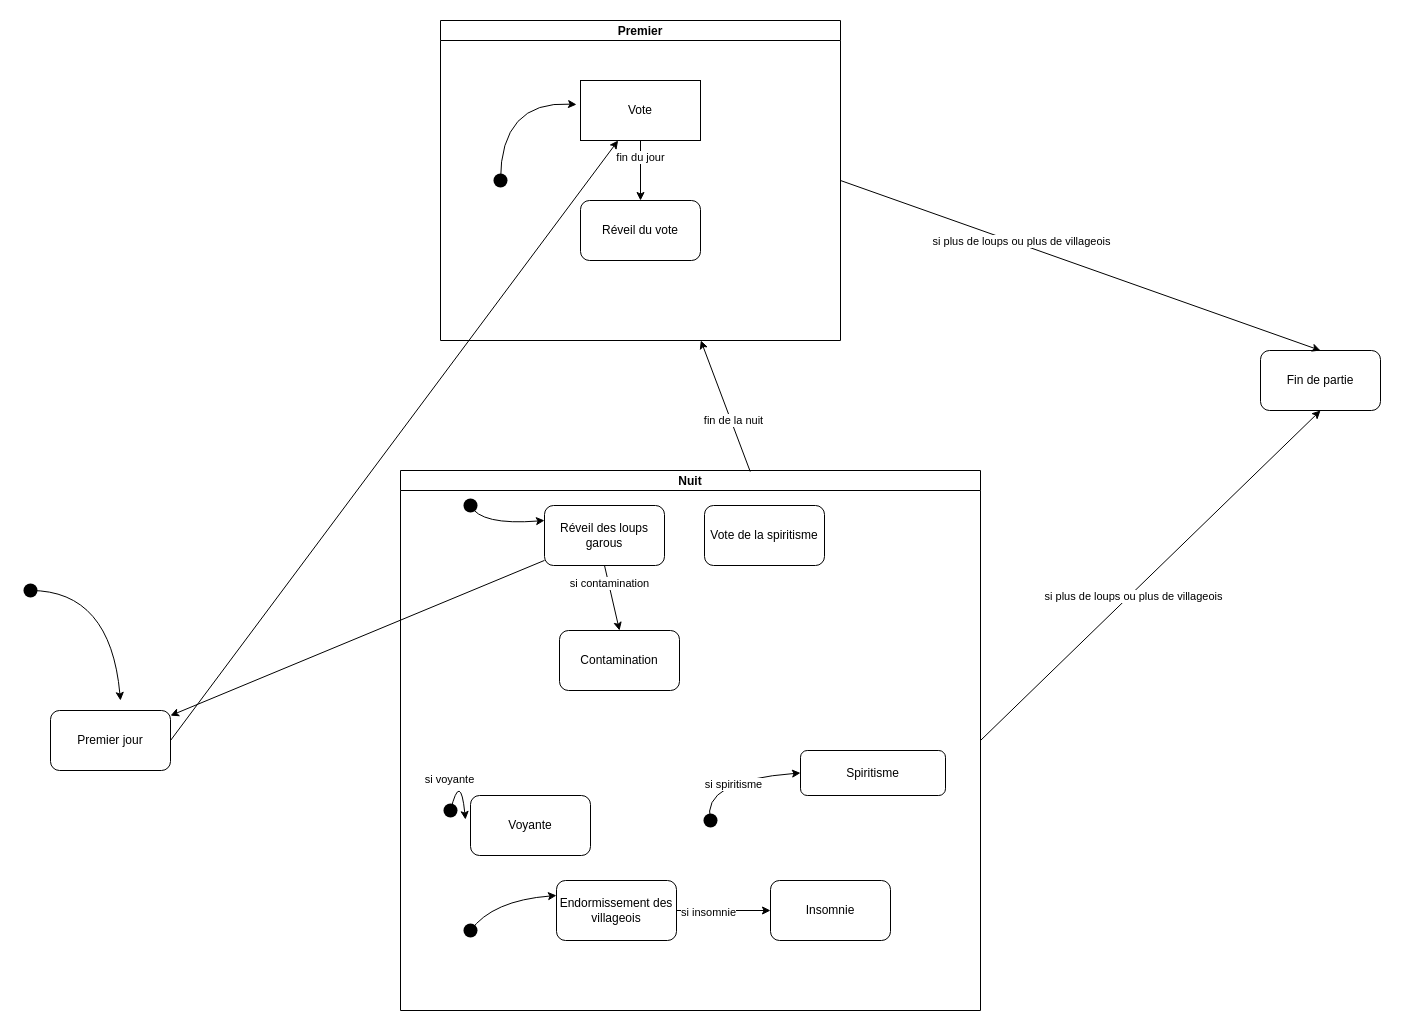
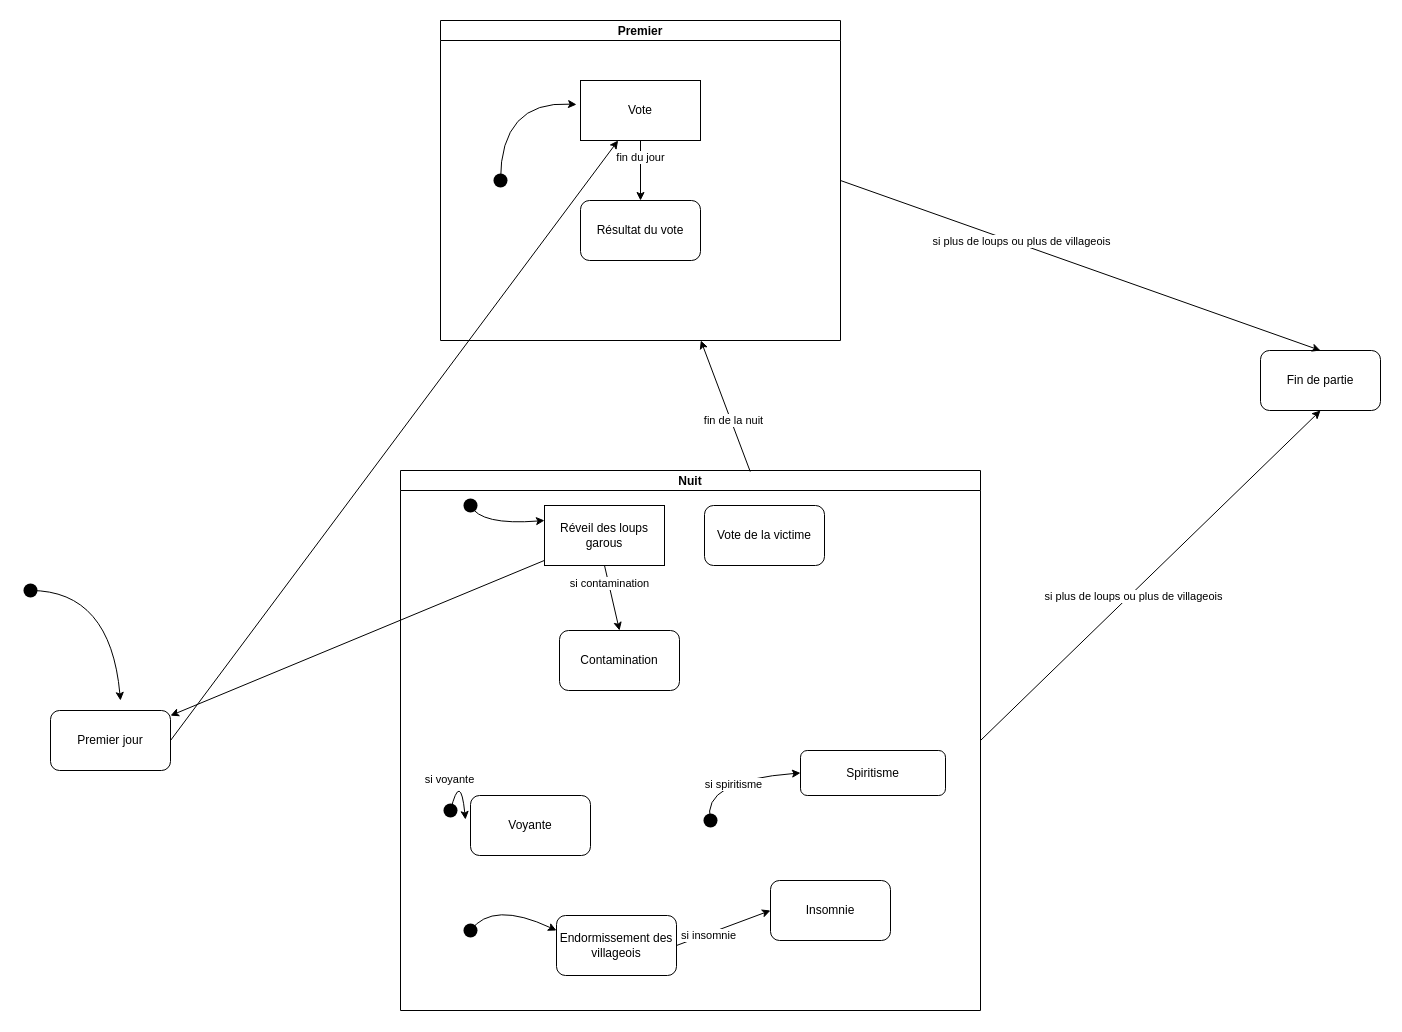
  <mxCell id="0" />
  <mxCell id="1" parent="0" />
  <mxCell id="2" value="" style="shape=waypoint;sketch=0;fillStyle=solid;size=6;pointerEvents=1;points=[];fillColor=none;resizable=0;rotatable=0;perimeter=centerPerimeter;snapToPoint=1;spacing=3;strokeWidth=5;" parent="1" vertex="1"><mxGeometry x="20" y="580" width="20" height="20" as="geometry" /></mxCell>
  <mxCell id="3" value="Premier" style="swimlane;startSize=20;horizontal=1;containerType=tree;" parent="1" vertex="1"><mxGeometry x="440" y="20" width="400" height="320" as="geometry"><mxRectangle x="210" y="240" width="120" height="30" as="alternateBounds" /></mxGeometry></mxCell>
  <mxCell id="4" value="Vote" style="whiteSpace=wrap;html=1;strokeWidth=1;rounded=0;" parent="3" vertex="1"><mxGeometry x="140" y="60" width="120" height="60" as="geometry" /></mxCell>
  <mxCell id="5" value="" style="curved=1;endArrow=classic;html=1;exitX=0.7;exitY=-0.05;exitDx=0;exitDy=0;exitPerimeter=0;entryX=-0.033;entryY=0.4;entryDx=0;entryDy=0;entryPerimeter=0;" parent="3" source="6" target="4" edge="1"><mxGeometry width="50" height="50" relative="1" as="geometry"><mxPoint x="30" y="130" as="sourcePoint" /><mxPoint x="100" y="70" as="targetPoint" /><Array as="points"><mxPoint x="60" y="80" /></Array></mxGeometry></mxCell>
  <mxCell id="6" value="" style="shape=waypoint;sketch=0;fillStyle=solid;size=6;pointerEvents=1;points=[];fillColor=none;resizable=0;rotatable=0;perimeter=centerPerimeter;snapToPoint=1;spacing=3;strokeWidth=5;" parent="3" vertex="1"><mxGeometry x="50" y="150" width="20" height="20" as="geometry" /></mxCell>
  <mxCell id="7" value="" style="edgeStyle=none;html=1;" parent="3" source="4" target="9" edge="1"><mxGeometry relative="1" as="geometry" /></mxCell>
  <mxCell id="8" value="fin du jour" style="edgeLabel;html=1;align=center;verticalAlign=middle;resizable=0;points=[];" parent="7" vertex="1" connectable="0"><mxGeometry x="-0.467" y="-1" relative="1" as="geometry"><mxPoint as="offset" /></mxGeometry></mxCell>
- <mxCell id="9" value="Réveil du vote" style="rounded=1;whiteSpace=wrap;html=1;strokeWidth=1;" parent="3" vertex="1"><mxGeometry x="140" y="180" width="120" height="60" as="geometry" /></mxCell>
+ <mxCell id="9" value="Résultat du vote" style="rounded=1;whiteSpace=wrap;html=1;strokeWidth=1;" parent="3" vertex="1"><mxGeometry x="140" y="180" width="120" height="60" as="geometry" /></mxCell>
  <mxCell id="10" value="" style="curved=1;endArrow=classic;html=1;exitX=1.1;exitY=0.8;exitDx=0;exitDy=0;exitPerimeter=0;" parent="1" source="2" edge="1"><mxGeometry width="50" height="50" relative="1" as="geometry"><mxPoint x="320" y="10" as="sourcePoint" /><mxPoint x="120" y="700" as="targetPoint" /><Array as="points"><mxPoint x="110" y="590" /></Array></mxGeometry></mxCell>
  <mxCell id="11" value="Nuit" style="swimlane;startSize=20;horizontal=1;containerType=tree;" parent="1" vertex="1"><mxGeometry x="400" y="470" width="580" height="540" as="geometry"><mxRectangle x="124" y="580" width="120" height="30" as="alternateBounds" /></mxGeometry></mxCell>
- <mxCell id="12" value="Réveil des loups garous" style="rounded=1;whiteSpace=wrap;html=1;strokeWidth=1;" parent="11" vertex="1"><mxGeometry x="144" y="35" width="120" height="60" as="geometry" /></mxCell>
+ <mxCell id="12" value="Réveil des loups garous" style="whiteSpace=wrap;html=1;strokeWidth=1;rounded=0;" parent="11" vertex="1"><mxGeometry x="144" y="35" width="120" height="60" as="geometry" /></mxCell>
  <mxCell id="13" value="" style="curved=1;endArrow=classic;html=1;entryX=0;entryY=0.25;entryDx=0;entryDy=0;exitX=0.7;exitY=-0.1;exitDx=0;exitDy=0;exitPerimeter=0;" parent="11" source="14" target="12" edge="1"><mxGeometry width="50" height="50" relative="1" as="geometry"><mxPoint x="146" y="135" as="sourcePoint" /><mxPoint x="130" y="55" as="targetPoint" /><Array as="points"><mxPoint x="80" y="55" /></Array></mxGeometry></mxCell>
  <mxCell id="14" value="" style="shape=waypoint;sketch=0;fillStyle=solid;size=6;pointerEvents=1;points=[];fillColor=none;resizable=0;rotatable=0;perimeter=centerPerimeter;snapToPoint=1;spacing=3;strokeWidth=5;" parent="11" vertex="1"><mxGeometry x="60" y="25" width="20" height="20" as="geometry" /></mxCell>
  <mxCell id="15" value="" style="edgeStyle=none;html=1;" parent="11" source="12" target="36" edge="1"><mxGeometry relative="1" as="geometry" /></mxCell>
- <mxCell id="16" value="Vote de la spiritisme" style="rounded=1;whiteSpace=wrap;html=1;strokeWidth=1;" parent="11" vertex="1"><mxGeometry x="304" y="35" width="120" height="60" as="geometry" /></mxCell>
+ <mxCell id="16" value="Vote de la victime" style="rounded=1;whiteSpace=wrap;html=1;strokeWidth=1;" parent="11" vertex="1"><mxGeometry x="304" y="35" width="120" height="60" as="geometry" /></mxCell>
  <mxCell id="17" value="Voyante" style="rounded=1;whiteSpace=wrap;html=1;" vertex="1" parent="11"><mxGeometry x="70" y="325" width="120" height="60" as="geometry" /></mxCell>
  <mxCell id="18" value="Contamination" style="rounded=1;whiteSpace=wrap;html=1;" vertex="1" parent="11"><mxGeometry x="159" y="160" width="120" height="60" as="geometry" /></mxCell>
  <mxCell id="19" value="Spiritisme" style="rounded=1;whiteSpace=wrap;html=1;" vertex="1" parent="11"><mxGeometry x="400" y="280" width="145" height="45" as="geometry" /></mxCell>
- <mxCell id="20" value="Endormissement des villageois" style="rounded=1;whiteSpace=wrap;html=1;strokeWidth=1;" vertex="1" parent="11"><mxGeometry x="156" y="410" width="120" height="60" as="geometry" /></mxCell>
+ <mxCell id="20" value="Endormissement des villageois" style="rounded=1;whiteSpace=wrap;html=1;strokeWidth=1;" vertex="1" parent="11"><mxGeometry x="156" y="445" width="120" height="60" as="geometry" /></mxCell>
  <mxCell id="21" value="" style="curved=1;endArrow=classic;html=1;entryX=0;entryY=0.25;entryDx=0;entryDy=0;exitX=0.7;exitY=-0.1;exitDx=0;exitDy=0;exitPerimeter=0;" edge="1" parent="11" source="22" target="20"><mxGeometry width="50" height="50" relative="1" as="geometry"><mxPoint x="8" y="-50" as="sourcePoint" /><mxPoint x="-8" y="-130" as="targetPoint" /><Array as="points"><mxPoint x="92" y="430" /></Array></mxGeometry></mxCell>
  <mxCell id="22" value="" style="shape=waypoint;sketch=0;fillStyle=solid;size=6;pointerEvents=1;points=[];fillColor=none;resizable=0;rotatable=0;perimeter=centerPerimeter;snapToPoint=1;spacing=3;strokeWidth=5;" vertex="1" parent="11"><mxGeometry x="60" y="450" width="20" height="20" as="geometry" /></mxCell>
  <mxCell id="23" value="Insomnie" style="rounded=1;whiteSpace=wrap;html=1;" vertex="1" parent="11"><mxGeometry x="370" y="410" width="120" height="60" as="geometry" /></mxCell>
  <mxCell id="24" value="" style="endArrow=classic;html=1;exitX=1;exitY=0.5;exitDx=0;exitDy=0;entryX=0;entryY=0.5;entryDx=0;entryDy=0;" edge="1" parent="11" source="20" target="23"><mxGeometry width="50" height="50" relative="1" as="geometry"><mxPoint x="220" y="220" as="sourcePoint" /><mxPoint x="360" y="440" as="targetPoint" /></mxGeometry></mxCell>
  <mxCell id="25" value="si insomnie" style="edgeLabel;html=1;align=center;verticalAlign=middle;resizable=0;points=[];" vertex="1" connectable="0" parent="24"><mxGeometry x="-0.34" y="-1" relative="1" as="geometry"><mxPoint as="offset" /></mxGeometry></mxCell>
  <mxCell id="26" value="" style="endArrow=classic;html=1;exitX=0.5;exitY=1;exitDx=0;exitDy=0;entryX=0.5;entryY=0;entryDx=0;entryDy=0;" edge="1" parent="11" source="12" target="18"><mxGeometry width="50" height="50" relative="1" as="geometry"><mxPoint x="214" y="195" as="sourcePoint" /><mxPoint x="264" y="145" as="targetPoint" /></mxGeometry></mxCell>
  <mxCell id="27" value="si contamination" style="edgeLabel;html=1;align=center;verticalAlign=middle;resizable=0;points=[];" vertex="1" connectable="0" parent="26"><mxGeometry x="-0.446" relative="1" as="geometry"><mxPoint as="offset" /></mxGeometry></mxCell>
  <mxCell id="28" value="" style="shape=waypoint;sketch=0;fillStyle=solid;size=6;pointerEvents=1;points=[];fillColor=none;resizable=0;rotatable=0;perimeter=centerPerimeter;snapToPoint=1;spacing=3;strokeWidth=5;" vertex="1" parent="11"><mxGeometry x="40" y="330" width="20" height="20" as="geometry" /></mxCell>
  <mxCell id="29" value="" style="curved=1;endArrow=classic;html=1;entryX=-0.042;entryY=0.4;entryDx=0;entryDy=0;exitX=0.7;exitY=-0.1;exitDx=0;exitDy=0;exitPerimeter=0;entryPerimeter=0;" edge="1" parent="11" source="28" target="17"><mxGeometry width="50" height="50" relative="1" as="geometry"><mxPoint x="-132" y="-600" as="sourcePoint" /><mxPoint x="166" y="435" as="targetPoint" /><Array as="points"><mxPoint x="60" y="300" /></Array></mxGeometry></mxCell>
  <mxCell id="30" value="si voyante" style="edgeLabel;html=1;align=center;verticalAlign=middle;resizable=0;points=[];" vertex="1" connectable="0" parent="29"><mxGeometry x="0.083" y="-12" relative="1" as="geometry"><mxPoint as="offset" /></mxGeometry></mxCell>
  <mxCell id="31" value="" style="shape=waypoint;sketch=0;fillStyle=solid;size=6;pointerEvents=1;points=[];fillColor=none;resizable=0;rotatable=0;perimeter=centerPerimeter;snapToPoint=1;spacing=3;strokeWidth=5;" vertex="1" parent="11"><mxGeometry x="300" y="340" width="20" height="20" as="geometry" /></mxCell>
  <mxCell id="32" value="" style="curved=1;endArrow=classic;html=1;entryX=0;entryY=0.5;entryDx=0;entryDy=0;exitX=0.7;exitY=-0.1;exitDx=0;exitDy=0;exitPerimeter=0;" edge="1" parent="11" source="31" target="19"><mxGeometry width="50" height="50" relative="1" as="geometry"><mxPoint x="-122" y="-590" as="sourcePoint" /><mxPoint x="176" y="445" as="targetPoint" /><Array as="points"><mxPoint x="300" y="310" /></Array></mxGeometry></mxCell>
  <mxCell id="33" value="si spiritisme" style="edgeLabel;html=1;align=center;verticalAlign=middle;resizable=0;points=[];" vertex="1" connectable="0" parent="32"><mxGeometry x="0.037" y="-6" relative="1" as="geometry"><mxPoint as="offset" /></mxGeometry></mxCell>
  <mxCell id="34" value="" style="endArrow=classic;html=1;exitX=0.603;exitY=0.002;exitDx=0;exitDy=0;exitPerimeter=0;" parent="1" source="11" target="3" edge="1"><mxGeometry width="50" height="50" relative="1" as="geometry"><mxPoint x="670" y="540" as="sourcePoint" /><mxPoint x="740" y="176" as="targetPoint" /></mxGeometry></mxCell>
  <mxCell id="35" value="fin de la nuit" style="edgeLabel;html=1;align=center;verticalAlign=middle;resizable=0;points=[];" parent="34" vertex="1" connectable="0"><mxGeometry x="-0.225" y="-2" relative="1" as="geometry"><mxPoint as="offset" /></mxGeometry></mxCell>
  <mxCell id="36" value="&lt;span style=&quot;font-weight: normal;&quot;&gt;Premier jour&lt;/span&gt;" style="rounded=1;whiteSpace=wrap;html=1;fontStyle=1;startSize=20;" parent="1" vertex="1"><mxGeometry x="50" y="710" width="120" height="60" as="geometry" /></mxCell>
  <mxCell id="37" value="" style="endArrow=classic;html=1;exitX=1;exitY=0.5;exitDx=0;exitDy=0;" parent="1" source="36" edge="1" target="4"><mxGeometry width="50" height="50" relative="1" as="geometry"><mxPoint x="180" y="750" as="sourcePoint" /><mxPoint x="310" y="720" as="targetPoint" /></mxGeometry></mxCell>
  <mxCell id="38" style="edgeStyle=none;html=1;" edge="1" parent="1" source="23"><mxGeometry relative="1" as="geometry"><mxPoint x="770" y="910" as="targetPoint" /></mxGeometry></mxCell>
  <mxCell id="39" value="Fin de partie" style="rounded=1;whiteSpace=wrap;html=1;" vertex="1" parent="1"><mxGeometry x="1260" y="350" width="120" height="60" as="geometry" /></mxCell>
  <mxCell id="40" value="" style="endArrow=classic;html=1;entryX=0.5;entryY=1;entryDx=0;entryDy=0;exitX=1;exitY=0.5;exitDx=0;exitDy=0;" edge="1" parent="1" source="11" target="39"><mxGeometry width="50" height="50" relative="1" as="geometry"><mxPoint x="1020" y="790" as="sourcePoint" /><mxPoint x="1030" y="700" as="targetPoint" /></mxGeometry></mxCell>
  <mxCell id="41" value="si plus de loups ou plus de villageois" style="edgeLabel;html=1;align=center;verticalAlign=middle;resizable=0;points=[];" vertex="1" connectable="0" parent="40"><mxGeometry x="-0.116" y="-3" relative="1" as="geometry"><mxPoint y="-1" as="offset" /></mxGeometry></mxCell>
  <mxCell id="42" value="" style="endArrow=classic;html=1;exitX=1;exitY=0.5;exitDx=0;exitDy=0;entryX=0.5;entryY=0;entryDx=0;entryDy=0;" edge="1" parent="1" source="3" target="39"><mxGeometry width="50" height="50" relative="1" as="geometry"><mxPoint x="980" y="430" as="sourcePoint" /><mxPoint x="1030" y="380" as="targetPoint" /></mxGeometry></mxCell>
  <mxCell id="43" value="si plus de loups ou plus de villageois" style="edgeLabel;html=1;align=center;verticalAlign=middle;resizable=0;points=[];" vertex="1" connectable="0" parent="42"><mxGeometry x="-0.432" y="-1" relative="1" as="geometry"><mxPoint x="44" y="11" as="offset" /></mxGeometry></mxCell>
